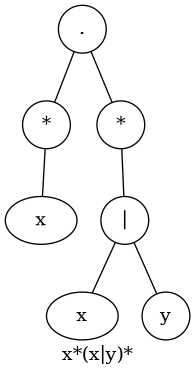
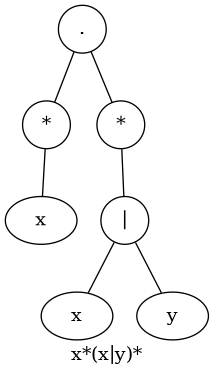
  digraph {
    label="x*(x|y)*"
    node [shape=circle]
    edge [dir=none]
    n1 [label=x shape=""]
    n2 [label="*"]
    n3 [label=x shape=""]
-   n4 [label=y]
+   n4 [label=y shape=""]
    n5 [label="|"]
    n6 [label="*"]
    n7 [label="."]
    n2 -> n1
    n5 -> n3
    n5 -> n4
    n6 -> n5
    n7 -> n2
    n7 -> n6
  }
